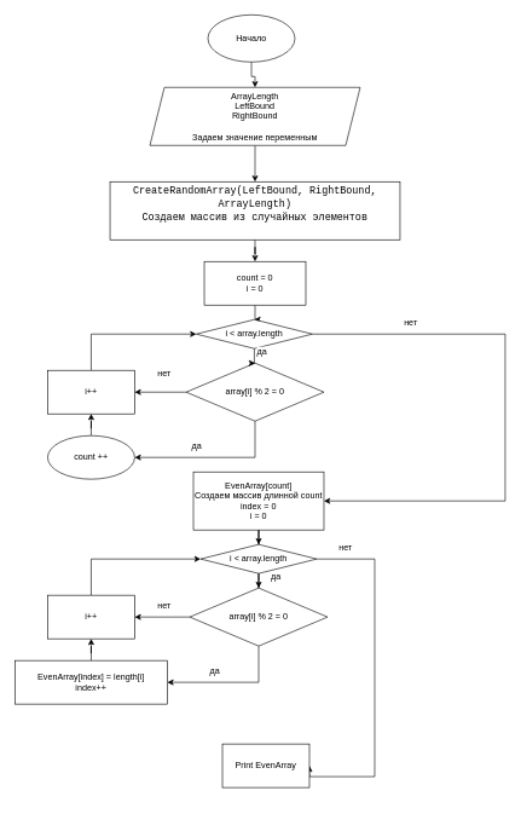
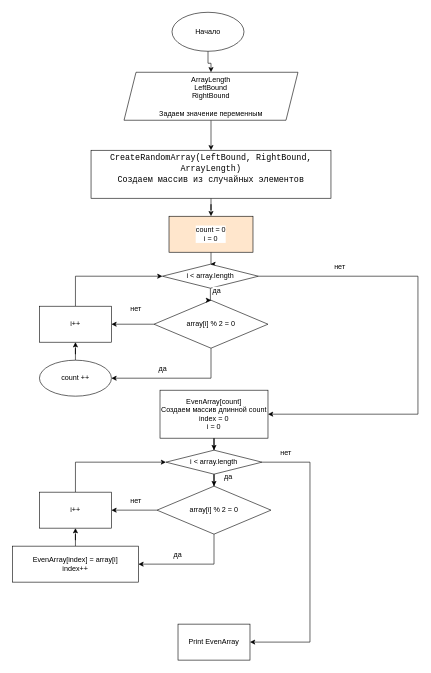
  <mxCell id="0" />
  <mxCell id="1" parent="0" />
  <mxCell id="2" value="" style="edgeStyle=orthogonalEdgeStyle;rounded=0;orthogonalLoop=1;jettySize=auto;html=1;fontColor=#000000;" edge="1" parent="1" source="3" target="7"><mxGeometry relative="1" as="geometry" /></mxCell>
  <mxCell id="3" value="Начало" style="ellipse;whiteSpace=wrap;html=1;" vertex="1" parent="1"><mxGeometry x="286" y="20" width="120" height="65" as="geometry" /></mxCell>
  <mxCell id="4" style="edgeStyle=orthogonalEdgeStyle;rounded=0;orthogonalLoop=1;jettySize=auto;html=1;entryX=0.5;entryY=0;entryDx=0;entryDy=0;fontColor=#000000;" edge="1" parent="1" source="5" target="9"><mxGeometry relative="1" as="geometry" /></mxCell>
  <mxCell id="5" value="&lt;div style=&quot;font-family: &amp;#34;consolas&amp;#34; , &amp;#34;courier new&amp;#34; , monospace ; font-weight: normal ; font-size: 14px ; line-height: 19px&quot;&gt;&lt;div&gt;&lt;span style=&quot;background-color: rgb(255 , 255 , 255)&quot;&gt;CreateRandomArray(LeftBound, RightBound, ArrayLength) &lt;br&gt;&lt;/span&gt;&lt;/div&gt;&lt;div&gt;&lt;span style=&quot;background-color: rgb(255 , 255 , 255)&quot;&gt;Создаем массив из случайных элементов&lt;br&gt;&lt;/span&gt;&lt;/div&gt;&lt;div&gt;&lt;span style=&quot;background-color: rgb(255 , 255 , 255)&quot;&gt;&lt;br&gt;&lt;/span&gt;&lt;/div&gt;&lt;/div&gt;" style="rounded=0;whiteSpace=wrap;html=1;strokeColor=#000000;" vertex="1" parent="1"><mxGeometry x="151" y="250" width="400" height="80" as="geometry" /></mxCell>
  <mxCell id="6" value="" style="edgeStyle=orthogonalEdgeStyle;rounded=0;orthogonalLoop=1;jettySize=auto;html=1;fontColor=#000000;" edge="1" parent="1" source="7" target="5"><mxGeometry relative="1" as="geometry" /></mxCell>
  <mxCell id="7" value="&lt;div&gt;ArrayLength&lt;br&gt;&lt;/div&gt;&lt;div&gt;LeftBound&lt;br&gt;&lt;/div&gt;&lt;div&gt;RightBound&lt;br&gt;&lt;/div&gt;&lt;div&gt;&lt;br&gt;&lt;/div&gt;&lt;div&gt;Задаем значение переменным&lt;br&gt;&lt;/div&gt;" style="shape=parallelogram;perimeter=parallelogramPerimeter;whiteSpace=wrap;html=1;fixedSize=1;" vertex="1" parent="1"><mxGeometry x="206" y="120" width="290" height="80" as="geometry" /></mxCell>
  <mxCell id="8" value="" style="edgeStyle=orthogonalEdgeStyle;rounded=0;orthogonalLoop=1;jettySize=auto;html=1;fontColor=#000000;entryX=0.5;entryY=0;entryDx=0;entryDy=0;" edge="1" parent="1" source="9" target="21"><mxGeometry relative="1" as="geometry" /></mxCell>
- <mxCell id="9" value="&lt;div&gt;count = 0&lt;br&gt;&lt;/div&gt;&lt;div&gt;i = 0&lt;/div&gt;" style="rounded=0;whiteSpace=wrap;html=1;labelBackgroundColor=#FFFFFF;fontColor=#000000;strokeColor=#000000;" vertex="1" parent="1"><mxGeometry x="281" y="360" width="140" height="60" as="geometry" /></mxCell>
+ <mxCell id="9" value="&lt;div&gt;count = 0&lt;br&gt;&lt;/div&gt;&lt;div&gt;i = 0&lt;/div&gt;" style="rounded=0;whiteSpace=wrap;html=1;labelBackgroundColor=#FFFFFF;fontColor=#000000;strokeColor=#000000;fillColor=#ffe6cc;" vertex="1" parent="1"><mxGeometry x="281" y="360" width="140" height="60" as="geometry" /></mxCell>
  <mxCell id="10" value="" style="edgeStyle=orthogonalEdgeStyle;rounded=0;orthogonalLoop=1;jettySize=auto;html=1;fontColor=#000000;" edge="1" parent="1" source="12" target="16"><mxGeometry relative="1" as="geometry"><Array as="points"><mxPoint x="351" y="630" /></Array></mxGeometry></mxCell>
  <mxCell id="11" value="" style="edgeStyle=orthogonalEdgeStyle;rounded=0;orthogonalLoop=1;jettySize=auto;html=1;fontColor=#000000;" edge="1" parent="1" source="12" target="14"><mxGeometry relative="1" as="geometry" /></mxCell>
  <mxCell id="12" value="array[i] % 2 = 0" style="rhombus;whiteSpace=wrap;html=1;labelBackgroundColor=#FFFFFF;fontColor=#000000;strokeColor=#000000;" vertex="1" parent="1"><mxGeometry x="256" y="500" width="190" height="80" as="geometry" /></mxCell>
  <mxCell id="13" style="edgeStyle=orthogonalEdgeStyle;rounded=0;orthogonalLoop=1;jettySize=auto;html=1;entryX=0;entryY=0.5;entryDx=0;entryDy=0;fontColor=#000000;" edge="1" parent="1" source="14" target="21"><mxGeometry relative="1" as="geometry"><Array as="points"><mxPoint x="125" y="460" /></Array></mxGeometry></mxCell>
  <mxCell id="14" value="i++" style="rounded=0;whiteSpace=wrap;html=1;labelBackgroundColor=#FFFFFF;fontColor=#000000;strokeColor=#000000;" vertex="1" parent="1"><mxGeometry x="65" y="510" width="120" height="60" as="geometry" /></mxCell>
  <mxCell id="15" value="" style="edgeStyle=orthogonalEdgeStyle;rounded=0;orthogonalLoop=1;jettySize=auto;html=1;fontColor=#000000;" edge="1" parent="1" source="16" target="14"><mxGeometry relative="1" as="geometry" /></mxCell>
  <mxCell id="16" value="&lt;div&gt;count ++&lt;/div&gt;" style="ellipse;whiteSpace=wrap;html=1;labelBackgroundColor=#FFFFFF;fontColor=#000000;strokeColor=#000000;" vertex="1" parent="1"><mxGeometry x="65" y="600" width="120" height="60" as="geometry" /></mxCell>
  <mxCell id="17" value="да" style="text;html=1;strokeColor=none;fillColor=none;align=center;verticalAlign=middle;whiteSpace=wrap;rounded=0;labelBackgroundColor=#FFFFFF;fontColor=#000000;" vertex="1" parent="1"><mxGeometry x="241" y="600" width="60" height="30" as="geometry" /></mxCell>
  <mxCell id="18" value="нет" style="text;html=1;strokeColor=none;fillColor=none;align=center;verticalAlign=middle;whiteSpace=wrap;rounded=0;labelBackgroundColor=#FFFFFF;fontColor=#000000;" vertex="1" parent="1"><mxGeometry x="196" y="500" width="60" height="30" as="geometry" /></mxCell>
  <mxCell id="19" value="" style="edgeStyle=orthogonalEdgeStyle;rounded=0;orthogonalLoop=1;jettySize=auto;html=1;fontColor=#000000;" edge="1" parent="1" source="21" target="12"><mxGeometry relative="1" as="geometry" /></mxCell>
  <mxCell id="20" style="edgeStyle=orthogonalEdgeStyle;rounded=0;orthogonalLoop=1;jettySize=auto;html=1;fontColor=#000000;entryX=1;entryY=0.5;entryDx=0;entryDy=0;" edge="1" parent="1" source="21" target="24"><mxGeometry relative="1" as="geometry"><Array as="points"><mxPoint x="696" y="460" /><mxPoint x="696" y="690" /></Array></mxGeometry></mxCell>
  <mxCell id="21" value="i &amp;lt; array.length" style="rhombus;whiteSpace=wrap;html=1;labelBackgroundColor=#FFFFFF;fontColor=#000000;strokeColor=#000000;" vertex="1" parent="1"><mxGeometry x="270" y="440" width="160" height="40" as="geometry" /></mxCell>
  <mxCell id="22" value="да" style="text;html=1;strokeColor=none;fillColor=none;align=center;verticalAlign=middle;whiteSpace=wrap;rounded=0;labelBackgroundColor=#FFFFFF;fontColor=#000000;" vertex="1" parent="1"><mxGeometry x="331" y="470" width="60" height="30" as="geometry" /></mxCell>
  <mxCell id="23" style="edgeStyle=orthogonalEdgeStyle;rounded=0;orthogonalLoop=1;jettySize=auto;html=1;entryX=0.5;entryY=0;entryDx=0;entryDy=0;fontColor=#000000;" edge="1" parent="1" source="24" target="27"><mxGeometry relative="1" as="geometry" /></mxCell>
  <mxCell id="24" value="&lt;div&gt;EvenArray[count]&lt;/div&gt;&lt;div&gt;Создаем массив длинной count&lt;/div&gt;&lt;div&gt;index = 0&lt;/div&gt;&lt;div&gt;i = 0&lt;br&gt;&lt;/div&gt;" style="rounded=0;whiteSpace=wrap;html=1;labelBackgroundColor=#FFFFFF;fontColor=#000000;strokeColor=#000000;" vertex="1" parent="1"><mxGeometry x="266" y="650" width="180" height="80" as="geometry" /></mxCell>
  <mxCell id="25" style="edgeStyle=orthogonalEdgeStyle;rounded=0;orthogonalLoop=1;jettySize=auto;html=1;entryX=0.5;entryY=0;entryDx=0;entryDy=0;fontColor=#000000;" edge="1" parent="1" source="27" target="30"><mxGeometry relative="1" as="geometry" /></mxCell>
  <mxCell id="26" style="edgeStyle=orthogonalEdgeStyle;rounded=0;orthogonalLoop=1;jettySize=auto;html=1;entryX=1;entryY=0.5;entryDx=0;entryDy=0;fontColor=#000000;" edge="1" parent="1" source="27" target="33"><mxGeometry relative="1" as="geometry"><Array as="points"><mxPoint x="516" y="770" /><mxPoint x="516" y="1070" /></Array></mxGeometry></mxCell>
  <mxCell id="27" value="i &amp;lt; array.length" style="rhombus;whiteSpace=wrap;html=1;labelBackgroundColor=#FFFFFF;fontColor=#000000;strokeColor=#000000;" vertex="1" parent="1"><mxGeometry x="276" y="750" width="160" height="40" as="geometry" /></mxCell>
  <mxCell id="28" style="edgeStyle=orthogonalEdgeStyle;rounded=0;orthogonalLoop=1;jettySize=auto;html=1;entryX=1;entryY=0.5;entryDx=0;entryDy=0;fontColor=#000000;" edge="1" parent="1" source="30" target="35"><mxGeometry relative="1" as="geometry"><Array as="points"><mxPoint x="356" y="940" /></Array></mxGeometry></mxCell>
  <mxCell id="29" style="edgeStyle=orthogonalEdgeStyle;rounded=0;orthogonalLoop=1;jettySize=auto;html=1;fontColor=#000000;" edge="1" parent="1" source="30" target="37"><mxGeometry relative="1" as="geometry" /></mxCell>
  <mxCell id="30" value="array[i] % 2 = 0" style="rhombus;whiteSpace=wrap;html=1;labelBackgroundColor=#FFFFFF;fontColor=#000000;strokeColor=#000000;" vertex="1" parent="1"><mxGeometry x="261" y="810" width="190" height="80" as="geometry" /></mxCell>
  <mxCell id="31" value="да" style="text;html=1;strokeColor=none;fillColor=none;align=center;verticalAlign=middle;whiteSpace=wrap;rounded=0;labelBackgroundColor=#FFFFFF;fontColor=#000000;" vertex="1" parent="1"><mxGeometry x="350" y="780" width="60" height="30" as="geometry" /></mxCell>
  <mxCell id="32" value="нет" style="text;html=1;strokeColor=none;fillColor=none;align=center;verticalAlign=middle;whiteSpace=wrap;rounded=0;labelBackgroundColor=#FFFFFF;fontColor=#000000;" vertex="1" parent="1"><mxGeometry x="536" y="430" width="60" height="30" as="geometry" /></mxCell>
- <mxCell id="33" value="Print EvenArray" style="rounded=0;whiteSpace=wrap;html=1;labelBackgroundColor=#FFFFFF;fontColor=#000000;strokeColor=#000000;" vertex="1" parent="1"><mxGeometry x="306" y="1025" width="120" height="60" as="geometry" /></mxCell>
+ <mxCell id="33" value="Print EvenArray" style="rounded=0;whiteSpace=wrap;html=1;labelBackgroundColor=#FFFFFF;fontColor=#000000;strokeColor=#000000;" vertex="1" parent="1"><mxGeometry x="296" y="1040" width="120" height="60" as="geometry" /></mxCell>
  <mxCell id="34" style="edgeStyle=orthogonalEdgeStyle;rounded=0;orthogonalLoop=1;jettySize=auto;html=1;entryX=0.5;entryY=1;entryDx=0;entryDy=0;fontColor=#000000;" edge="1" parent="1" source="35" target="37"><mxGeometry relative="1" as="geometry" /></mxCell>
- <mxCell id="35" value="&lt;div&gt;EvenArray[index] = length[i]&lt;/div&gt;&lt;div&gt;index++&lt;/div&gt;" style="rounded=0;whiteSpace=wrap;html=1;labelBackgroundColor=#FFFFFF;fontColor=#000000;strokeColor=#000000;" vertex="1" parent="1"><mxGeometry x="20" y="910" width="210" height="60" as="geometry" /></mxCell>
+ <mxCell id="35" value="&lt;div&gt;EvenArray[index] = array[i]&lt;/div&gt;&lt;div&gt;index++&lt;/div&gt;" style="rounded=0;whiteSpace=wrap;html=1;labelBackgroundColor=#FFFFFF;fontColor=#000000;strokeColor=#000000;" vertex="1" parent="1"><mxGeometry x="20" y="910" width="210" height="60" as="geometry" /></mxCell>
  <mxCell id="36" style="edgeStyle=orthogonalEdgeStyle;rounded=0;orthogonalLoop=1;jettySize=auto;html=1;entryX=0;entryY=0.5;entryDx=0;entryDy=0;fontColor=#000000;" edge="1" parent="1" source="37" target="27"><mxGeometry relative="1" as="geometry"><Array as="points"><mxPoint x="125" y="770" /></Array></mxGeometry></mxCell>
  <mxCell id="37" value="i++" style="rounded=0;whiteSpace=wrap;html=1;labelBackgroundColor=#FFFFFF;fontColor=#000000;strokeColor=#000000;" vertex="1" parent="1"><mxGeometry x="65" y="820" width="120" height="60" as="geometry" /></mxCell>
  <mxCell id="38" value="да" style="text;html=1;strokeColor=none;fillColor=none;align=center;verticalAlign=middle;whiteSpace=wrap;rounded=0;labelBackgroundColor=#FFFFFF;fontColor=#000000;" vertex="1" parent="1"><mxGeometry x="266" y="910" width="60" height="30" as="geometry" /></mxCell>
  <mxCell id="39" value="нет" style="text;html=1;strokeColor=none;fillColor=none;align=center;verticalAlign=middle;whiteSpace=wrap;rounded=0;labelBackgroundColor=#FFFFFF;fontColor=#000000;" vertex="1" parent="1"><mxGeometry x="196" y="820" width="60" height="30" as="geometry" /></mxCell>
  <mxCell id="40" value="нет" style="text;html=1;strokeColor=none;fillColor=none;align=center;verticalAlign=middle;whiteSpace=wrap;rounded=0;labelBackgroundColor=#FFFFFF;fontColor=#000000;" vertex="1" parent="1"><mxGeometry x="446" y="740" width="60" height="30" as="geometry" /></mxCell>
